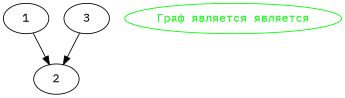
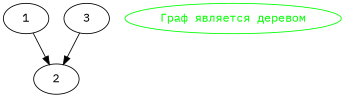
  digraph {
    fontname="IBM Plex Mono"
    node [fontname="IBM Plex Mono"]
    edge [fontname="IBM Plex Mono"]
    1
    2
    3
-   n4 [color=green fontcolor=green label="Граф является является"]
+   n4 [color=green fontcolor=green label="Граф является деревом"]
    1 -> 2
    3 -> 2
  }
